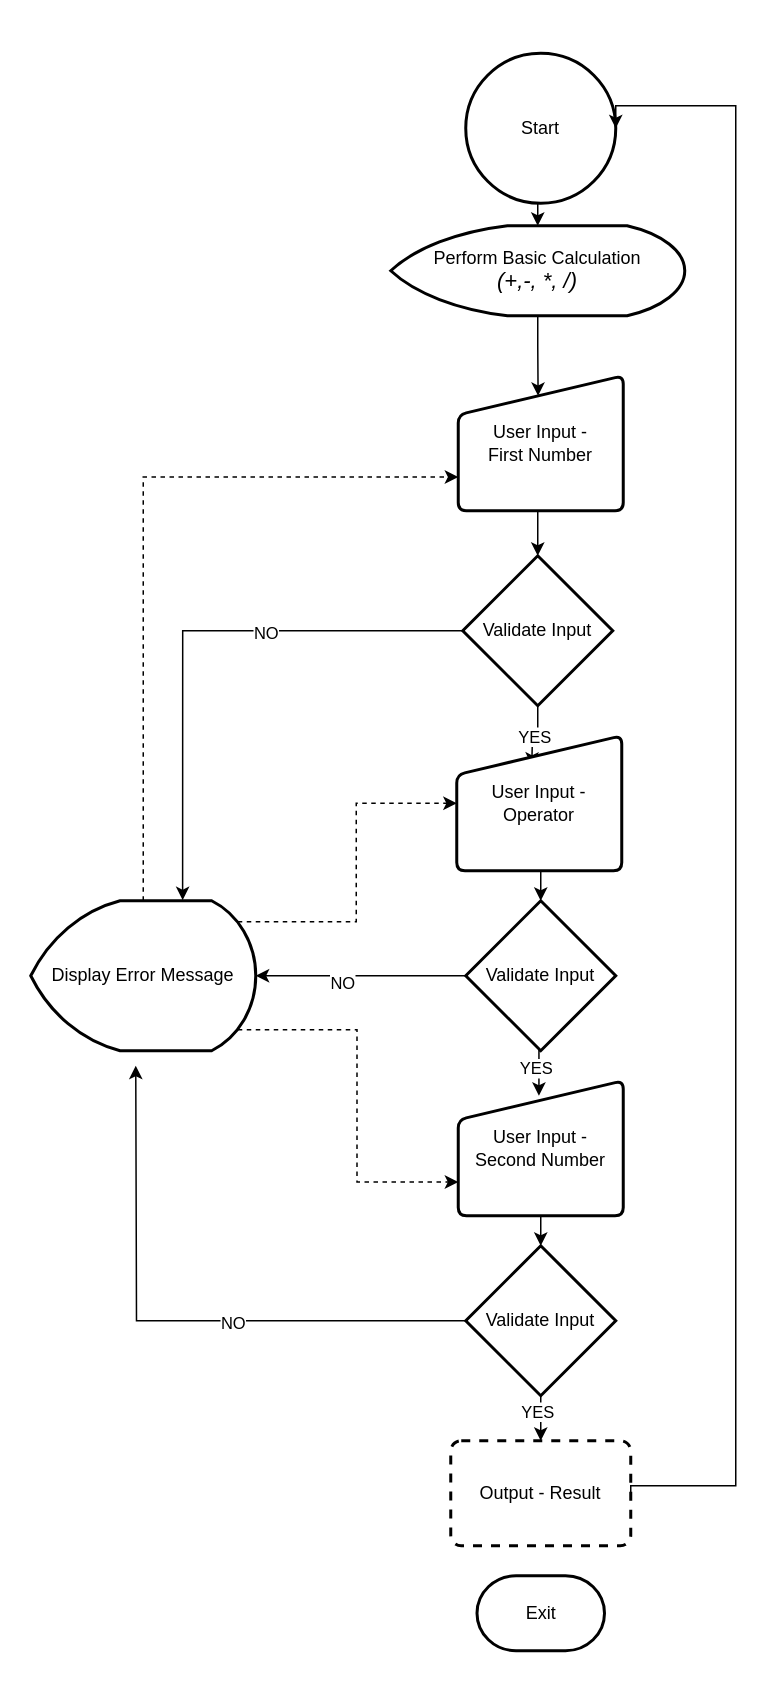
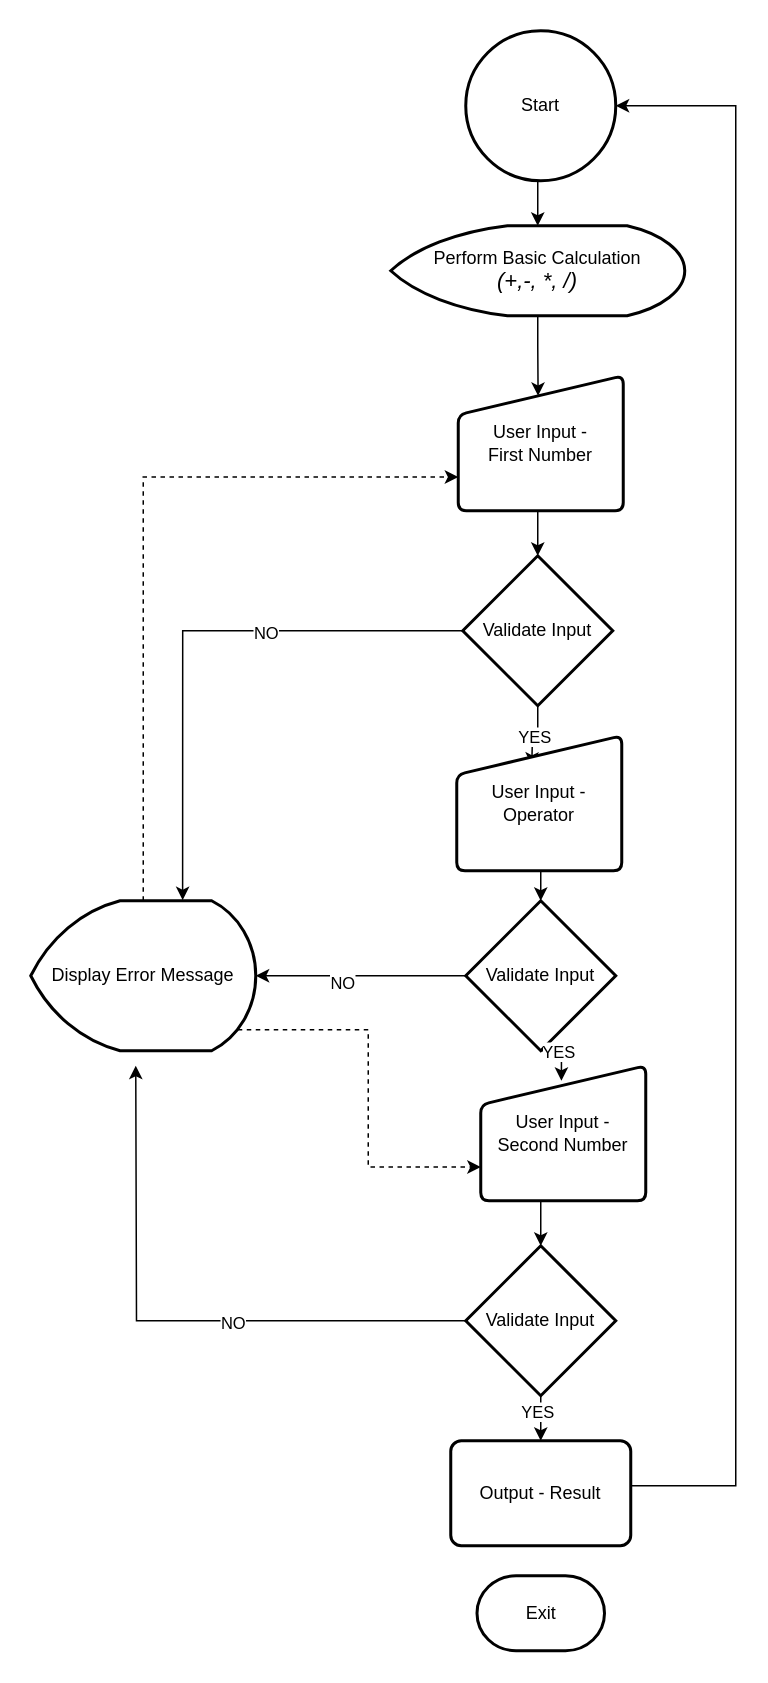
  <mxCell id="0" />
  <mxCell id="1" parent="0" />
- <mxCell id="2" value="Start" style="strokeWidth=2;html=1;shape=mxgraph.flowchart.start_2;whiteSpace=wrap;" parent="1" vertex="1"><mxGeometry x="310" y="35" width="100" height="100" as="geometry" /></mxCell>
+ <mxCell id="2" value="Start" style="strokeWidth=2;html=1;shape=mxgraph.flowchart.start_2;whiteSpace=wrap;" parent="1" vertex="1"><mxGeometry x="310" y="20" width="100" height="100" as="geometry" /></mxCell>
  <mxCell id="3" value="Perform Basic Calculation&lt;div&gt;&lt;i&gt;&lt;span style=&quot;font-size:11.0pt;line-height:107%;&lt;br/&gt;font-family:&amp;quot;Aptos&amp;quot;,sans-serif;mso-ascii-theme-font:minor-latin;mso-fareast-font-family:&lt;br/&gt;Aptos;mso-fareast-theme-font:minor-latin;mso-hansi-theme-font:minor-latin;&lt;br/&gt;mso-bidi-font-family:&amp;quot;Times New Roman&amp;quot;;mso-bidi-theme-font:minor-bidi;&lt;br/&gt;mso-ansi-language:EN-NZ;mso-fareast-language:EN-US;mso-bidi-language:AR-SA&quot;&gt;(+,-, *, /)&lt;/span&gt;&lt;/i&gt;&lt;/div&gt;" style="strokeWidth=2;html=1;shape=mxgraph.flowchart.display;whiteSpace=wrap;" vertex="1" parent="1"><mxGeometry x="260" y="150" width="196" height="60" as="geometry" /></mxCell>
  <mxCell id="4" value="User Input -&lt;div&gt;First Number&lt;/div&gt;" style="html=1;strokeWidth=2;shape=manualInput;whiteSpace=wrap;rounded=1;size=26;arcSize=11;" vertex="1" parent="1"><mxGeometry x="305" y="250" width="110" height="90" as="geometry" /></mxCell>
  <mxCell id="5" style="edgeStyle=orthogonalEdgeStyle;rounded=0;orthogonalLoop=1;jettySize=auto;html=1;exitX=0.5;exitY=1;exitDx=0;exitDy=0;exitPerimeter=0;entryX=0.484;entryY=0.149;entryDx=0;entryDy=0;entryPerimeter=0;" edge="1" parent="1" source="3" target="4"><mxGeometry relative="1" as="geometry" /></mxCell>
  <mxCell id="6" style="edgeStyle=orthogonalEdgeStyle;rounded=0;orthogonalLoop=1;jettySize=auto;html=1;exitX=0.5;exitY=1;exitDx=0;exitDy=0;exitPerimeter=0;" edge="1" parent="1" source="8"><mxGeometry relative="1" as="geometry"><mxPoint x="354" y="510" as="targetPoint" /></mxGeometry></mxCell>
  <mxCell id="7" value="YES" style="edgeLabel;html=1;align=center;verticalAlign=middle;resizable=0;points=[];" vertex="1" connectable="0" parent="6"><mxGeometry x="0.08" relative="1" as="geometry"><mxPoint as="offset" /></mxGeometry></mxCell>
  <mxCell id="8" value="Validate Input" style="strokeWidth=2;html=1;shape=mxgraph.flowchart.decision;whiteSpace=wrap;" vertex="1" parent="1"><mxGeometry x="308" y="370" width="100" height="100" as="geometry" /></mxCell>
  <mxCell id="9" style="edgeStyle=orthogonalEdgeStyle;rounded=0;orthogonalLoop=1;jettySize=auto;html=1;exitX=0.5;exitY=1;exitDx=0;exitDy=0;entryX=0.5;entryY=0;entryDx=0;entryDy=0;entryPerimeter=0;" edge="1" parent="1" source="4" target="8"><mxGeometry relative="1" as="geometry" /></mxCell>
  <mxCell id="10" value="User Input -&lt;div&gt;Operator&lt;/div&gt;" style="html=1;strokeWidth=2;shape=manualInput;whiteSpace=wrap;rounded=1;size=26;arcSize=11;" vertex="1" parent="1"><mxGeometry x="304" y="490" width="110" height="90" as="geometry" /></mxCell>
  <mxCell id="11" style="edgeStyle=orthogonalEdgeStyle;rounded=0;orthogonalLoop=1;jettySize=auto;html=1;exitX=0;exitY=0.5;exitDx=0;exitDy=0;exitPerimeter=0;" edge="1" parent="1" source="13" target="19"><mxGeometry relative="1" as="geometry" /></mxCell>
  <mxCell id="12" value="NO" style="edgeLabel;html=1;align=center;verticalAlign=middle;resizable=0;points=[];" vertex="1" connectable="0" parent="11"><mxGeometry x="0.181" y="4" relative="1" as="geometry"><mxPoint as="offset" /></mxGeometry></mxCell>
  <mxCell id="13" value="Validate Input" style="strokeWidth=2;html=1;shape=mxgraph.flowchart.decision;whiteSpace=wrap;" vertex="1" parent="1"><mxGeometry x="310" y="600" width="100" height="100" as="geometry" /></mxCell>
  <mxCell id="14" style="edgeStyle=orthogonalEdgeStyle;rounded=0;orthogonalLoop=1;jettySize=auto;html=1;exitX=0.5;exitY=1;exitDx=0;exitDy=0;entryX=0.5;entryY=0;entryDx=0;entryDy=0;entryPerimeter=0;" edge="1" parent="1" source="10" target="13"><mxGeometry relative="1" as="geometry" /></mxCell>
  <mxCell id="15" style="edgeStyle=orthogonalEdgeStyle;rounded=0;orthogonalLoop=1;jettySize=auto;html=1;exitX=0.5;exitY=1;exitDx=0;exitDy=0;exitPerimeter=0;entryX=0.5;entryY=0;entryDx=0;entryDy=0;entryPerimeter=0;" edge="1" parent="1" source="2" target="3"><mxGeometry relative="1" as="geometry" /></mxCell>
- <mxCell id="16" style="edgeStyle=orthogonalEdgeStyle;rounded=0;orthogonalLoop=1;jettySize=auto;html=1;exitX=0.92;exitY=0.14;exitDx=0;exitDy=0;exitPerimeter=0;entryX=0;entryY=0.5;entryDx=0;entryDy=0;dashed=1;" edge="1" parent="1" source="19" target="10"><mxGeometry relative="1" as="geometry" /></mxCell>
  <mxCell id="17" style="edgeStyle=orthogonalEdgeStyle;rounded=0;orthogonalLoop=1;jettySize=auto;html=1;exitX=0.92;exitY=0.86;exitDx=0;exitDy=0;exitPerimeter=0;entryX=0;entryY=0.75;entryDx=0;entryDy=0;dashed=1;" edge="1" parent="1" source="19" target="20"><mxGeometry relative="1" as="geometry" /></mxCell>
  <mxCell id="18" style="edgeStyle=orthogonalEdgeStyle;rounded=0;orthogonalLoop=1;jettySize=auto;html=1;exitX=0.5;exitY=0;exitDx=0;exitDy=0;exitPerimeter=0;entryX=0;entryY=0.75;entryDx=0;entryDy=0;dashed=1;" edge="1" parent="1" source="19" target="4"><mxGeometry relative="1" as="geometry" /></mxCell>
  <mxCell id="19" value="Display Error Message" style="strokeWidth=2;html=1;shape=mxgraph.flowchart.display;whiteSpace=wrap;" vertex="1" parent="1"><mxGeometry x="20" y="600" width="150" height="100" as="geometry" /></mxCell>
- <mxCell id="20" value="User Input -&lt;div&gt;Second Number&lt;/div&gt;" style="html=1;strokeWidth=2;shape=manualInput;whiteSpace=wrap;rounded=1;size=26;arcSize=11;" vertex="1" parent="1"><mxGeometry x="305" y="720" width="110" height="90" as="geometry" /></mxCell>
+ <mxCell id="20" value="User Input -&lt;div&gt;Second Number&lt;/div&gt;" style="html=1;strokeWidth=2;shape=manualInput;whiteSpace=wrap;rounded=1;size=26;arcSize=11;" vertex="1" parent="1"><mxGeometry x="320" y="710" width="110" height="90" as="geometry" /></mxCell>
  <mxCell id="21" style="edgeStyle=orthogonalEdgeStyle;rounded=0;orthogonalLoop=1;jettySize=auto;html=1;exitX=0.5;exitY=1;exitDx=0;exitDy=0;exitPerimeter=0;entryX=0.489;entryY=0.111;entryDx=0;entryDy=0;entryPerimeter=0;" edge="1" parent="1" source="13" target="20"><mxGeometry relative="1" as="geometry" /></mxCell>
  <mxCell id="22" value="YES" style="edgeLabel;html=1;align=center;verticalAlign=middle;resizable=0;points=[];" vertex="1" connectable="0" parent="21"><mxGeometry x="-0.179" y="-2" relative="1" as="geometry"><mxPoint as="offset" /></mxGeometry></mxCell>
  <mxCell id="23" style="edgeStyle=orthogonalEdgeStyle;rounded=0;orthogonalLoop=1;jettySize=auto;html=1;exitX=0.5;exitY=1;exitDx=0;exitDy=0;exitPerimeter=0;entryX=0.5;entryY=0;entryDx=0;entryDy=0;" edge="1" parent="1" source="27" target="29"><mxGeometry relative="1" as="geometry" /></mxCell>
  <mxCell id="24" value="YES" style="edgeLabel;html=1;align=center;verticalAlign=middle;resizable=0;points=[];" vertex="1" connectable="0" parent="23"><mxGeometry x="-0.324" y="-3" relative="1" as="geometry"><mxPoint as="offset" /></mxGeometry></mxCell>
  <mxCell id="25" style="edgeStyle=orthogonalEdgeStyle;rounded=0;orthogonalLoop=1;jettySize=auto;html=1;exitX=0;exitY=0.5;exitDx=0;exitDy=0;exitPerimeter=0;" edge="1" parent="1" source="27"><mxGeometry relative="1" as="geometry"><mxPoint x="90" y="710" as="targetPoint" /></mxGeometry></mxCell>
  <mxCell id="26" value="NO" style="edgeLabel;html=1;align=center;verticalAlign=middle;resizable=0;points=[];" vertex="1" connectable="0" parent="25"><mxGeometry x="-0.198" y="1" relative="1" as="geometry"><mxPoint as="offset" /></mxGeometry></mxCell>
  <mxCell id="27" value="Validate Input" style="strokeWidth=2;html=1;shape=mxgraph.flowchart.decision;whiteSpace=wrap;" vertex="1" parent="1"><mxGeometry x="310" y="830" width="100" height="100" as="geometry" /></mxCell>
  <mxCell id="28" style="edgeStyle=orthogonalEdgeStyle;rounded=0;orthogonalLoop=1;jettySize=auto;html=1;exitX=0.5;exitY=1;exitDx=0;exitDy=0;entryX=0.5;entryY=0;entryDx=0;entryDy=0;entryPerimeter=0;" edge="1" parent="1" source="20" target="27"><mxGeometry relative="1" as="geometry" /></mxCell>
- <mxCell id="29" value="Output - Result" style="rounded=1;whiteSpace=wrap;html=1;absoluteArcSize=1;arcSize=14;strokeWidth=2;dashed=1;" vertex="1" parent="1"><mxGeometry x="300" y="960" width="120" height="70" as="geometry" /></mxCell>
+ <mxCell id="29" value="Output - Result" style="rounded=1;whiteSpace=wrap;html=1;absoluteArcSize=1;arcSize=14;strokeWidth=2;" vertex="1" parent="1"><mxGeometry x="300" y="960" width="120" height="70" as="geometry" /></mxCell>
  <mxCell id="30" style="edgeStyle=orthogonalEdgeStyle;rounded=0;orthogonalLoop=1;jettySize=auto;html=1;exitX=1;exitY=0.5;exitDx=0;exitDy=0;entryX=1;entryY=0.5;entryDx=0;entryDy=0;entryPerimeter=0;" edge="1" parent="1" source="29" target="2"><mxGeometry relative="1" as="geometry"><Array as="points"><mxPoint x="420" y="990" /><mxPoint x="490" y="990" /><mxPoint x="490" y="70" /></Array></mxGeometry></mxCell>
  <mxCell id="31" value="Exit" style="strokeWidth=2;html=1;shape=mxgraph.flowchart.terminator;whiteSpace=wrap;" vertex="1" parent="1"><mxGeometry x="317.5" y="1050" width="85" height="50" as="geometry" /></mxCell>
  <mxCell id="32" style="edgeStyle=orthogonalEdgeStyle;rounded=0;orthogonalLoop=1;jettySize=auto;html=1;entryX=0.675;entryY=-0.004;entryDx=0;entryDy=0;entryPerimeter=0;" edge="1" parent="1" source="8" target="19"><mxGeometry relative="1" as="geometry" /></mxCell>
  <mxCell id="33" value="NO" style="edgeLabel;html=1;align=center;verticalAlign=middle;resizable=0;points=[];" vertex="1" connectable="0" parent="32"><mxGeometry x="-0.28" y="1" relative="1" as="geometry"><mxPoint as="offset" /></mxGeometry></mxCell>
